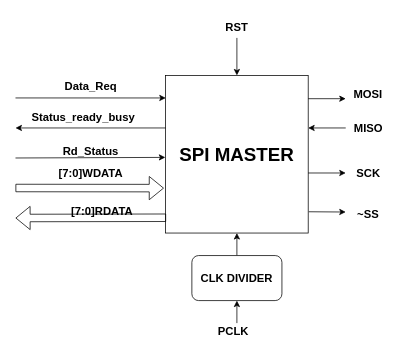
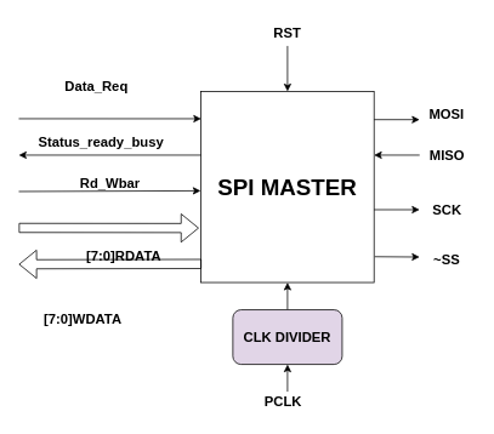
  <mxCell id="0" />
  <mxCell id="1" parent="0" />
  <mxCell id="2" value="&lt;b&gt;&lt;font style=&quot;font-size: 25px;&quot;&gt;SPI MASTER&lt;/font&gt;&lt;/b&gt;" style="rounded=0;whiteSpace=wrap;html=1;" vertex="1" parent="1"><mxGeometry x="220" y="100" width="190" height="210" as="geometry" /></mxCell>
  <mxCell id="3" value="" style="endArrow=classic;html=1;rounded=0;fontSize=25;entryX=0.001;entryY=0.143;entryDx=0;entryDy=0;entryPerimeter=0;" edge="1" parent="1" target="2"><mxGeometry width="50" height="50" relative="1" as="geometry"><mxPoint x="20" y="130" as="sourcePoint" /><mxPoint x="310" y="260" as="targetPoint" /></mxGeometry></mxCell>
  <mxCell id="4" value="" style="endArrow=classic;html=1;rounded=0;fontSize=25;entryX=-0.002;entryY=0.52;entryDx=0;entryDy=0;entryPerimeter=0;exitX=0.003;exitY=0.267;exitDx=0;exitDy=0;exitPerimeter=0;" edge="1" parent="1" target="2"><mxGeometry width="50" height="50" relative="1" as="geometry"><mxPoint x="20" y="210" as="sourcePoint" /><mxPoint x="310" y="260" as="targetPoint" /></mxGeometry></mxCell>
  <mxCell id="5" value="" style="endArrow=classic;html=1;rounded=0;fontSize=25;entryX=-0.007;entryY=0.17;entryDx=0;entryDy=0;entryPerimeter=0;" edge="1" parent="1"><mxGeometry width="50" height="50" relative="1" as="geometry"><mxPoint x="220" y="170" as="sourcePoint" /><mxPoint x="20" y="170" as="targetPoint" /></mxGeometry></mxCell>
  <mxCell id="6" value="" style="endArrow=classic;html=1;rounded=0;fontSize=25;entryX=-0.012;entryY=0.715;entryDx=0;entryDy=0;entryPerimeter=0;exitX=-0.004;exitY=0.364;exitDx=0;exitDy=0;exitPerimeter=0;shape=flexArrow;" edge="1" parent="1" target="2"><mxGeometry width="50" height="50" relative="1" as="geometry"><mxPoint x="20" y="250" as="sourcePoint" /><mxPoint x="310" y="260" as="targetPoint" /></mxGeometry></mxCell>
  <mxCell id="7" value="" style="endArrow=classic;html=1;rounded=0;fontSize=25;entryX=0.008;entryY=0.464;entryDx=0;entryDy=0;entryPerimeter=0;shape=flexArrow;exitX=0.003;exitY=0.903;exitDx=0;exitDy=0;exitPerimeter=0;" edge="1" parent="1" source="2"><mxGeometry width="50" height="50" relative="1" as="geometry"><mxPoint x="310" y="260" as="sourcePoint" /><mxPoint x="20" y="290" as="targetPoint" /></mxGeometry></mxCell>
- <mxCell id="8" value="&lt;font style=&quot;font-size: 15px;&quot;&gt;&lt;b&gt;Data_Req&lt;/b&gt;&lt;/font&gt;" style="text;html=1;align=center;verticalAlign=middle;resizable=0;points=[];autosize=1;strokeColor=none;fillColor=none;fontSize=25;" vertex="1" parent="1"><mxGeometry x="75" y="90" width="90" height="40" as="geometry" /></mxCell>
- <mxCell id="9" value="&lt;b&gt;Rd_Status&lt;/b&gt;" style="text;html=1;align=center;verticalAlign=middle;resizable=0;points=[];autosize=1;strokeColor=none;fillColor=none;fontSize=15;" vertex="1" parent="1"><mxGeometry x="75" y="185" width="90" height="30" as="geometry" /></mxCell>
+ <mxCell id="8" value="&lt;font style=&quot;font-size: 15px;&quot;&gt;&lt;b&gt;Data_Req&lt;/b&gt;&lt;/font&gt;" style="text;html=1;align=center;verticalAlign=middle;resizable=0;points=[];autosize=1;strokeColor=none;fillColor=none;fontSize=25;" vertex="1" parent="1"><mxGeometry x="60" y="70" width="90" height="40" as="geometry" /></mxCell>
+ <mxCell id="9" value="&lt;b&gt;Rd_Wbar&lt;/b&gt;" style="text;html=1;align=center;verticalAlign=middle;resizable=0;points=[];autosize=1;strokeColor=none;fillColor=none;fontSize=15;" vertex="1" parent="1"><mxGeometry x="75" y="185" width="90" height="30" as="geometry" /></mxCell>
  <mxCell id="10" value="&lt;b&gt;[7:0]RDATA&lt;/b&gt;" style="text;html=1;align=center;verticalAlign=middle;resizable=0;points=[];autosize=1;strokeColor=none;fillColor=none;fontSize=15;" vertex="1" parent="1"><mxGeometry x="80" y="265" width="110" height="30" as="geometry" /></mxCell>
  <mxCell id="11" value="&lt;b&gt;Status_ready_busy&lt;/b&gt;" style="text;html=1;align=center;verticalAlign=middle;resizable=0;points=[];autosize=1;strokeColor=none;fillColor=none;fontSize=15;" vertex="1" parent="1"><mxGeometry x="30" y="140" width="160" height="30" as="geometry" /></mxCell>
- <mxCell id="12" value="&lt;b&gt;[7:0]WDATA&lt;/b&gt;" style="text;html=1;align=center;verticalAlign=middle;resizable=0;points=[];autosize=1;strokeColor=none;fillColor=none;fontSize=15;" vertex="1" parent="1"><mxGeometry x="65" y="215" width="110" height="30" as="geometry" /></mxCell>
+ <mxCell id="12" value="&lt;b&gt;[7:0]WDATA&lt;/b&gt;" style="text;html=1;align=center;verticalAlign=middle;resizable=0;points=[];autosize=1;strokeColor=none;fillColor=none;fontSize=15;" vertex="1" parent="1"><mxGeometry x="35" y="335" width="110" height="30" as="geometry" /></mxCell>
  <mxCell id="13" value="" style="endArrow=classic;html=1;rounded=0;shadow=0;fontSize=15;entryX=0.5;entryY=0;entryDx=0;entryDy=0;" edge="1" parent="1" target="2"><mxGeometry width="50" height="50" relative="1" as="geometry"><mxPoint x="315" y="50" as="sourcePoint" /><mxPoint x="220" y="100" as="targetPoint" /></mxGeometry></mxCell>
  <mxCell id="14" value="&lt;b&gt;RST&lt;/b&gt;" style="text;html=1;strokeColor=none;fillColor=none;align=center;verticalAlign=middle;whiteSpace=wrap;rounded=0;fontSize=15;" vertex="1" parent="1"><mxGeometry x="285" y="20" width="60" height="30" as="geometry" /></mxCell>
  <mxCell id="15" value="" style="endArrow=classic;html=1;rounded=0;shadow=0;fontSize=15;" edge="1" parent="1"><mxGeometry width="50" height="50" relative="1" as="geometry"><mxPoint x="410" y="131" as="sourcePoint" /><mxPoint x="460" y="131" as="targetPoint" /></mxGeometry></mxCell>
  <mxCell id="16" value="&lt;b&gt;MOSI&lt;/b&gt;" style="text;html=1;strokeColor=none;fillColor=none;align=center;verticalAlign=middle;whiteSpace=wrap;rounded=0;fontSize=15;" vertex="1" parent="1"><mxGeometry x="460" y="110" width="60" height="30" as="geometry" /></mxCell>
  <mxCell id="17" value="" style="endArrow=classic;html=1;rounded=0;shadow=0;fontSize=15;" edge="1" parent="1"><mxGeometry width="50" height="50" relative="1" as="geometry"><mxPoint x="460" y="170" as="sourcePoint" /><mxPoint x="410" y="170" as="targetPoint" /></mxGeometry></mxCell>
  <mxCell id="18" value="&lt;b&gt;MISO&lt;/b&gt;" style="text;html=1;align=center;verticalAlign=middle;resizable=0;points=[];autosize=1;strokeColor=none;fillColor=none;fontSize=15;" vertex="1" parent="1"><mxGeometry x="460" y="155" width="60" height="30" as="geometry" /></mxCell>
  <mxCell id="19" value="" style="endArrow=classic;html=1;rounded=0;shadow=0;fontSize=15;" edge="1" parent="1"><mxGeometry width="50" height="50" relative="1" as="geometry"><mxPoint x="410" y="230" as="sourcePoint" /><mxPoint x="460" y="230" as="targetPoint" /></mxGeometry></mxCell>
  <mxCell id="20" value="&lt;b&gt;SCK&lt;/b&gt;" style="text;html=1;align=center;verticalAlign=middle;resizable=0;points=[];autosize=1;strokeColor=none;fillColor=none;fontSize=15;" vertex="1" parent="1"><mxGeometry x="460" y="215" width="60" height="30" as="geometry" /></mxCell>
  <mxCell id="21" value="" style="endArrow=classic;html=1;rounded=0;shadow=0;fontSize=15;exitX=1.004;exitY=0.865;exitDx=0;exitDy=0;exitPerimeter=0;" edge="1" parent="1" source="2"><mxGeometry width="50" height="50" relative="1" as="geometry"><mxPoint x="410" y="230" as="sourcePoint" /><mxPoint x="460" y="282" as="targetPoint" /></mxGeometry></mxCell>
  <mxCell id="22" value="&lt;b&gt;~SS&lt;/b&gt;" style="text;html=1;strokeColor=none;fillColor=none;align=center;verticalAlign=middle;whiteSpace=wrap;rounded=0;fontSize=15;" vertex="1" parent="1"><mxGeometry x="460" y="270" width="60" height="30" as="geometry" /></mxCell>
  <mxCell id="23" value="" style="endArrow=classic;html=1;rounded=0;shadow=0;fontSize=15;entryX=0.5;entryY=1;entryDx=0;entryDy=0;" edge="1" parent="1" target="2"><mxGeometry width="50" height="50" relative="1" as="geometry"><mxPoint x="315" y="340" as="sourcePoint" /><mxPoint x="460" y="360" as="targetPoint" /></mxGeometry></mxCell>
- <mxCell id="24" value="&lt;b&gt;CLK DIVIDER&lt;/b&gt;" style="rounded=1;whiteSpace=wrap;html=1;fontSize=15;" vertex="1" parent="1"><mxGeometry x="255" y="340" width="120" height="60" as="geometry" /></mxCell>
+ <mxCell id="24" value="&lt;b&gt;CLK DIVIDER&lt;/b&gt;" style="rounded=1;whiteSpace=wrap;html=1;fontSize=15;fillColor=#e1d5e7;" vertex="1" parent="1"><mxGeometry x="255" y="340" width="120" height="60" as="geometry" /></mxCell>
  <mxCell id="25" value="" style="endArrow=classic;html=1;rounded=0;shadow=0;fontSize=15;entryX=0.5;entryY=1;entryDx=0;entryDy=0;" edge="1" parent="1" target="24"><mxGeometry width="50" height="50" relative="1" as="geometry"><mxPoint x="315" y="430" as="sourcePoint" /><mxPoint x="460" y="360" as="targetPoint" /></mxGeometry></mxCell>
  <mxCell id="26" value="&lt;b&gt;PCLK&lt;/b&gt;" style="text;html=1;align=center;verticalAlign=middle;resizable=0;points=[];autosize=1;strokeColor=none;fillColor=none;fontSize=15;" vertex="1" parent="1"><mxGeometry x="280" y="425" width="60" height="30" as="geometry" /></mxCell>
